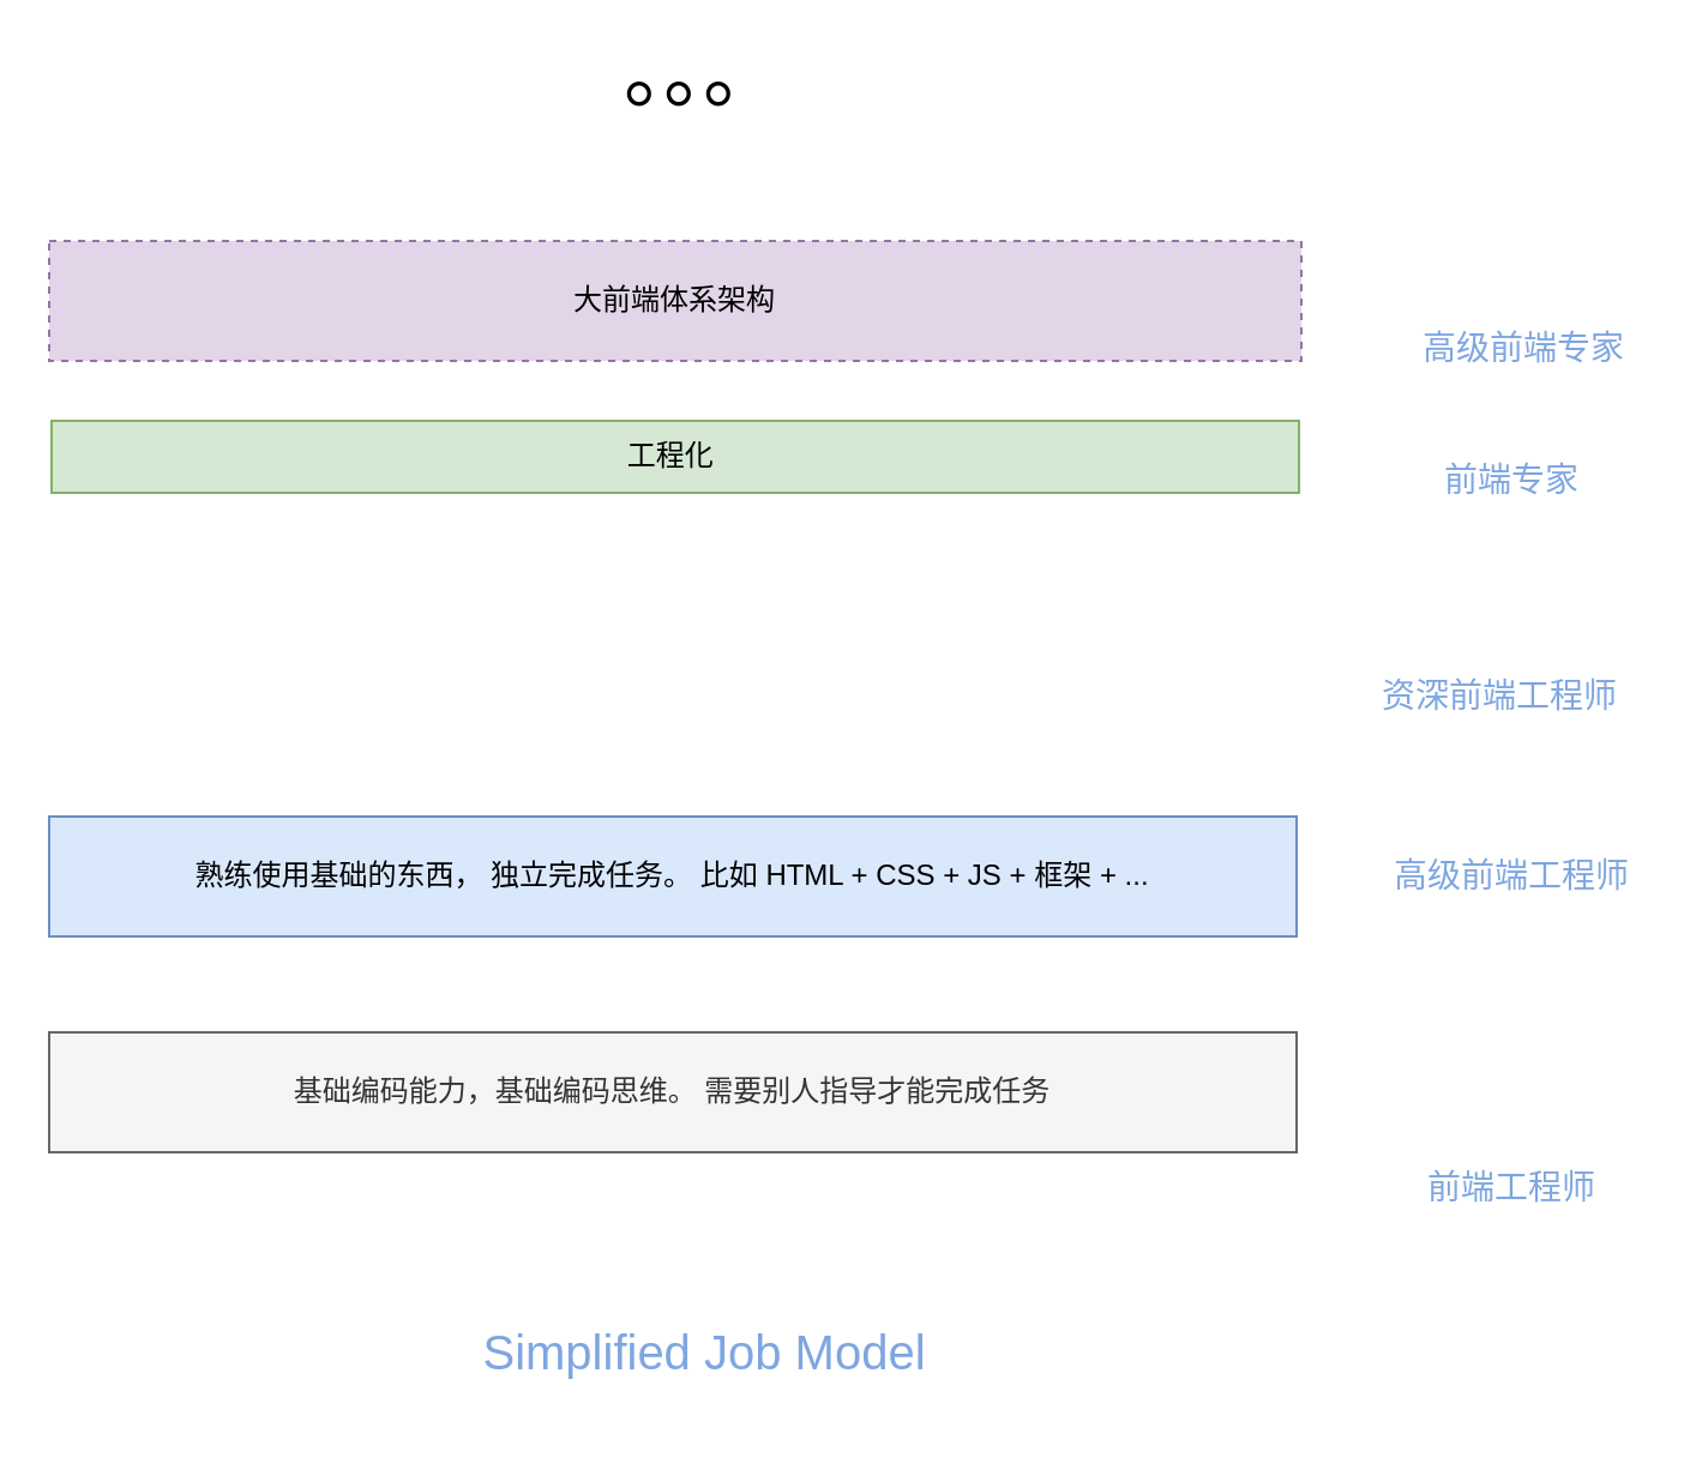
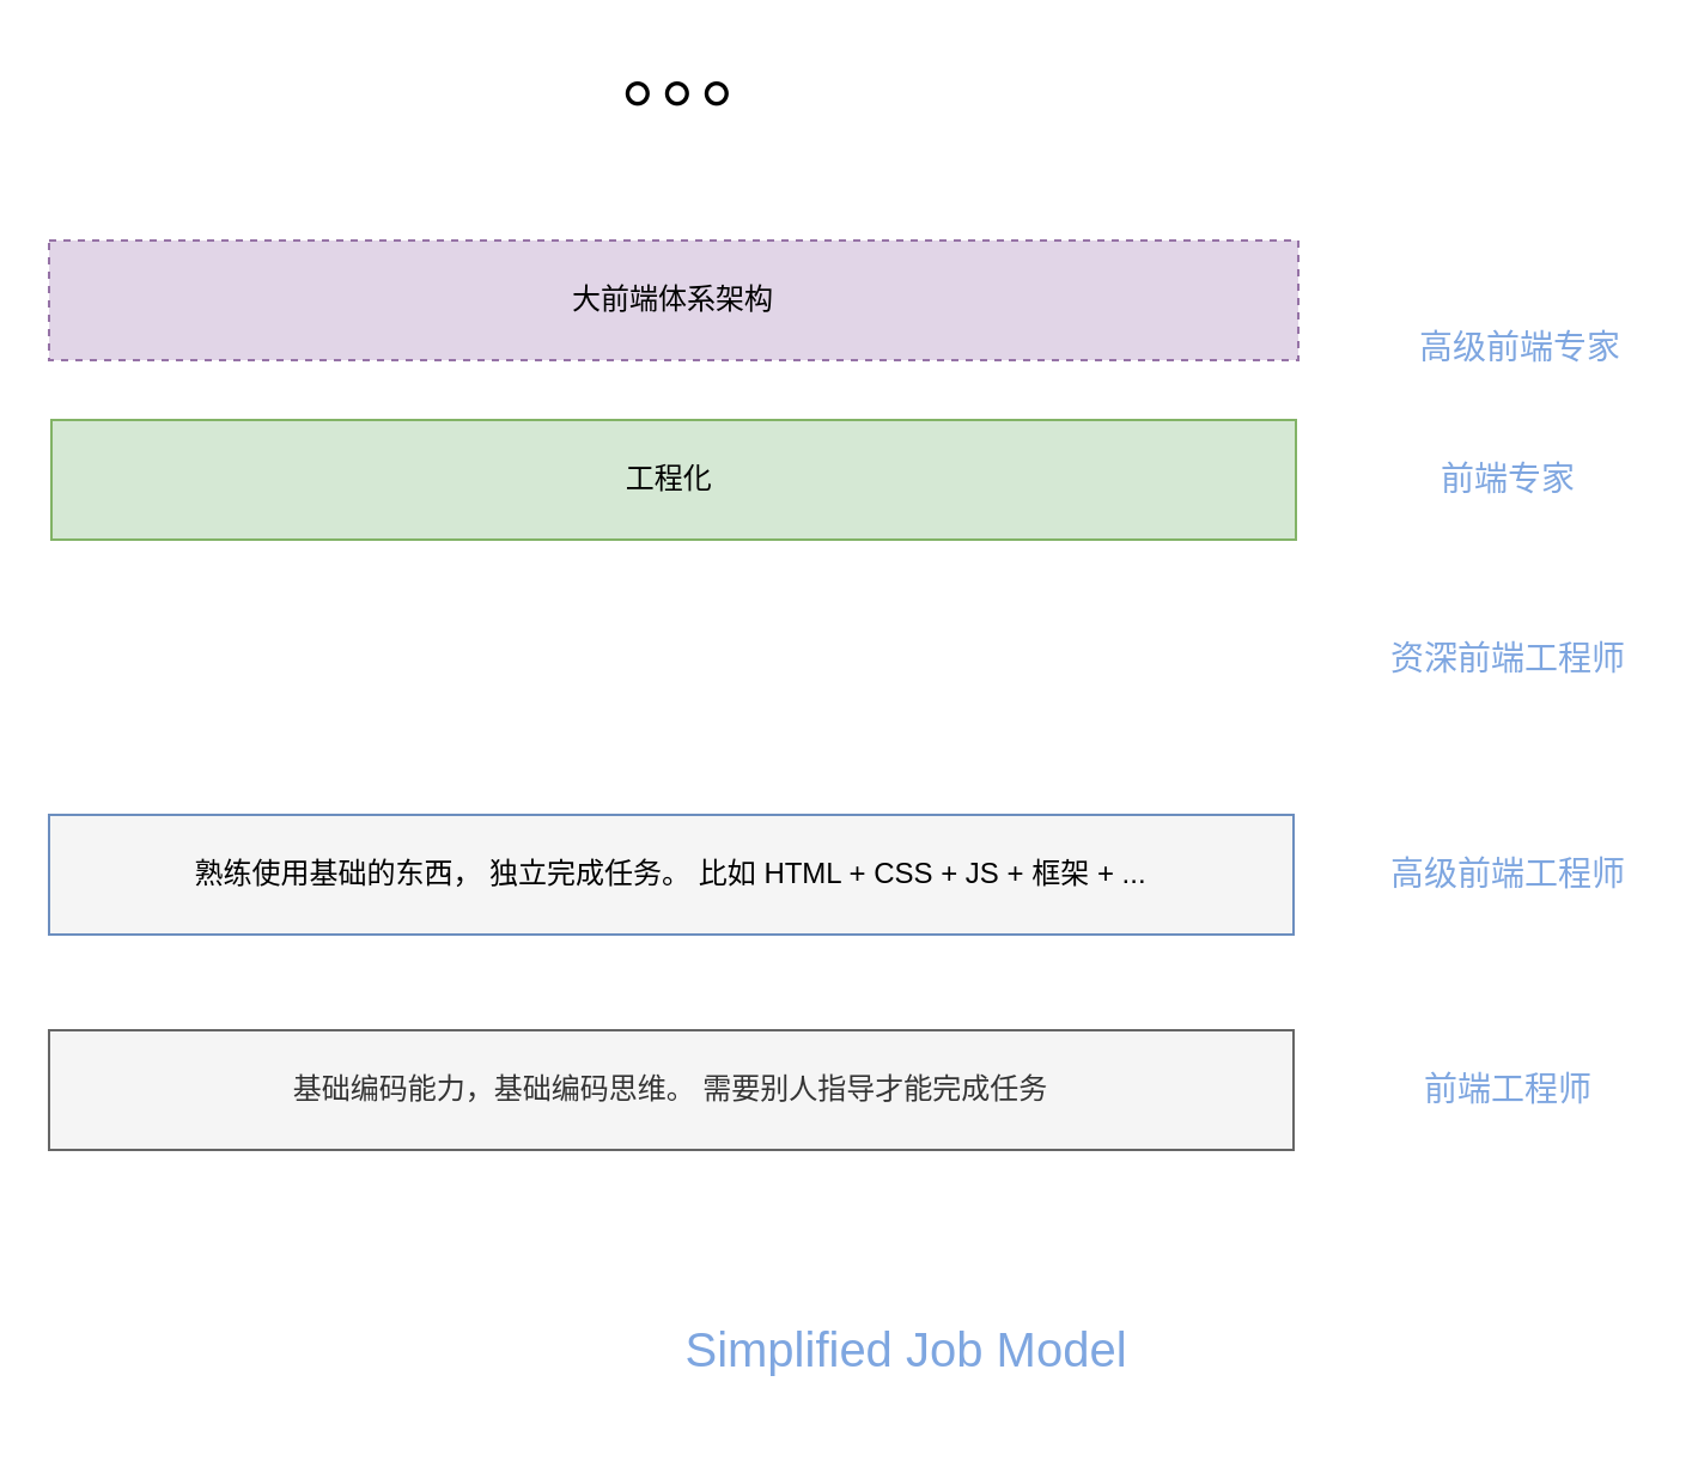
  <mxCell id="0" />
  <mxCell id="1" parent="0" />
- <mxCell id="2" value="工程化&amp;nbsp;" style="rounded=0;whiteSpace=wrap;html=1;fillColor=#d5e8d4;strokeColor=#82b366;" vertex="1" parent="1"><mxGeometry x="21" y="175" width="520" height="30" as="geometry" /></mxCell>
- <mxCell id="3" value="熟练使用基础的东西， 独立完成任务。 比如 HTML + CSS + JS + 框架 + ..." style="rounded=0;whiteSpace=wrap;html=1;fillColor=#dae8fc;strokeColor=#6c8ebf;" vertex="1" parent="1"><mxGeometry x="20" y="340" width="520" height="50" as="geometry" /></mxCell>
+ <mxCell id="2" value="工程化&amp;nbsp;" style="rounded=0;whiteSpace=wrap;html=1;fillColor=#d5e8d4;strokeColor=#82b366;" vertex="1" parent="1"><mxGeometry x="21" y="175" width="520" height="50" as="geometry" /></mxCell>
+ <mxCell id="3" value="熟练使用基础的东西， 独立完成任务。 比如 HTML + CSS + JS + 框架 + ..." style="rounded=0;whiteSpace=wrap;html=1;fillColor=#f5f5f5;strokeColor=#6c8ebf;" vertex="1" parent="1"><mxGeometry x="20" y="340" width="520" height="50" as="geometry" /></mxCell>
  <mxCell id="4" value="基础编码能力，基础编码思维。 需要别人指导才能完成任务" style="rounded=0;whiteSpace=wrap;html=1;fillColor=#f5f5f5;strokeColor=#666666;fontColor=#333333;" vertex="1" parent="1"><mxGeometry x="20" y="430" width="520" height="50" as="geometry" /></mxCell>
  <mxCell id="5" value="大前端体系架构" style="rounded=0;whiteSpace=wrap;html=1;fillColor=#e1d5e7;strokeColor=#9673a6;dashed=1;" vertex="1" parent="1"><mxGeometry x="20" y="100" width="522" height="50" as="geometry" /></mxCell>
- <mxCell id="6" value="前端工程师" style="text;html=1;strokeColor=none;fillColor=none;align=center;verticalAlign=middle;whiteSpace=wrap;rounded=0;fontSize=14;fontColor=#7EA6E0;" vertex="1" parent="1"><mxGeometry x="580" y="477.5" width="100" height="35" as="geometry" /></mxCell>
+ <mxCell id="6" value="前端工程师" style="text;html=1;strokeColor=none;fillColor=none;align=center;verticalAlign=middle;whiteSpace=wrap;rounded=0;fontSize=14;fontColor=#7EA6E0;" vertex="1" parent="1"><mxGeometry x="580" y="437.5" width="100" height="35" as="geometry" /></mxCell>
  <mxCell id="7" value="高级前端工程师" style="text;html=1;strokeColor=none;fillColor=none;align=center;verticalAlign=middle;whiteSpace=wrap;rounded=0;fontSize=14;fontColor=#7EA6E0;" vertex="1" parent="1"><mxGeometry x="580" y="347.5" width="100" height="35" as="geometry" /></mxCell>
- <mxCell id="8" value="资深前端工程师" style="text;html=1;strokeColor=none;fillColor=none;align=center;verticalAlign=middle;whiteSpace=wrap;rounded=0;fontSize=14;fontColor=#7EA6E0;" vertex="1" parent="1"><mxGeometry x="575" y="272.5" width="100" height="35" as="geometry" /></mxCell>
+ <mxCell id="8" value="资深前端工程师" style="text;html=1;strokeColor=none;fillColor=none;align=center;verticalAlign=middle;whiteSpace=wrap;rounded=0;fontSize=14;fontColor=#7EA6E0;" vertex="1" parent="1"><mxGeometry x="580" y="257.5" width="100" height="35" as="geometry" /></mxCell>
  <mxCell id="9" value="前端专家" style="text;html=1;strokeColor=none;fillColor=none;align=center;verticalAlign=middle;whiteSpace=wrap;rounded=0;fontSize=14;fontColor=#7EA6E0;" vertex="1" parent="1"><mxGeometry x="580" y="182.5" width="100" height="35" as="geometry" /></mxCell>
  <mxCell id="10" value="高级前端专家" style="text;html=1;strokeColor=none;fillColor=none;align=center;verticalAlign=middle;whiteSpace=wrap;rounded=0;fontSize=14;fontColor=#7EA6E0;" vertex="1" parent="1"><mxGeometry x="585" y="127.5" width="100" height="35" as="geometry" /></mxCell>
  <mxCell id="11" value="。。。" style="text;html=1;strokeColor=none;fillColor=none;align=center;verticalAlign=middle;whiteSpace=wrap;rounded=0;fontSize=33;fontColor=#000000;" vertex="1" parent="1"><mxGeometry x="273" y="20" width="40" height="20" as="geometry" /></mxCell>
- <mxCell id="12" value="Simplified Job Model" style="text;html=1;strokeColor=none;fillColor=none;align=center;verticalAlign=middle;whiteSpace=wrap;rounded=0;fontSize=20;fontColor=#7EA6E0;" vertex="1" parent="1"><mxGeometry x="114.5" y="530" width="357" height="66" as="geometry" /></mxCell>
+ <mxCell id="12" value="Simplified Job Model" style="text;html=1;strokeColor=none;fillColor=none;align=center;verticalAlign=middle;whiteSpace=wrap;rounded=0;fontSize=20;fontColor=#7EA6E0;" vertex="1" parent="1"><mxGeometry x="199.5" y="530" width="357" height="66" as="geometry" /></mxCell>
